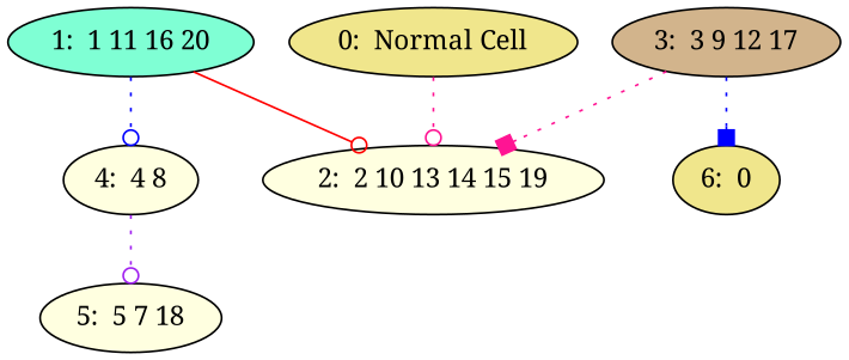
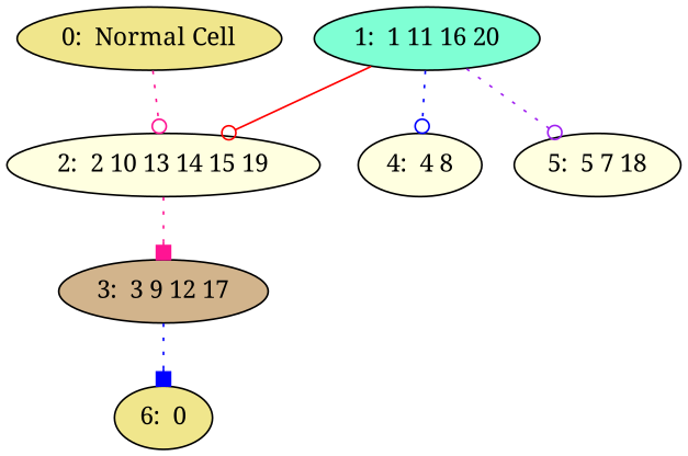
  digraph {
    fontname="Noto Serif"
    node [fillcolor=lightyellow fontname="Noto Serif" style=filled]
    edge [arrowhead=odot color=deeppink fontname="Noto Serif" style=dotted]
    "0:  Normal Cell" [fillcolor=khaki]
    "2:  2 10 13 14 15 19"
    "1:  1 11 16 20" [fillcolor=aquamarine]
    "4:  4 8"
    "5:  5 7 18"
    "3:  3 9 12 17" [fillcolor=tan]
    n7 [fillcolor=khaki label="6:  0"]
    "0:  Normal Cell" -> "2:  2 10 13 14 15 19"
-   "3:  3 9 12 17" -> "2:  2 10 13 14 15 19" [arrowhead=box]
+   "2:  2 10 13 14 15 19" -> "3:  3 9 12 17" [arrowhead=box]
    "1:  1 11 16 20" -> "2:  2 10 13 14 15 19" [color=red style=solid]
    "1:  1 11 16 20" -> "4:  4 8" [color=blue]
-   "4:  4 8" -> "5:  5 7 18" [color=purple]
+   "1:  1 11 16 20" -> "5:  5 7 18" [color=purple]
    "3:  3 9 12 17" -> n7 [arrowhead=box color=blue]
  }
